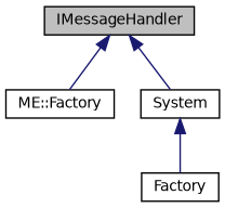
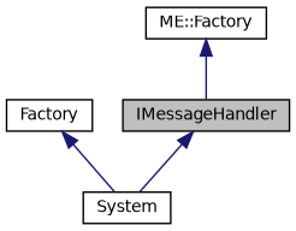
  digraph {
    node [color=black fillcolor=white fontname=Helvetica fontsize=10 shape=record style=filled]
    edge [color=midnightblue dir=back fontname=Helvetica fontsize=10 labelfontname=Helvetica labelfontsize=10 style=solid]
    n1 [fillcolor=grey75 fontcolor=black height=0.2 label=IMessageHandler width=0.4]
    n2 [height=0.2 label="ME::Factory" width=0.4]
    n3 [height=0.2 label=System width=0.4]
    n4 [height=0.2 label=Factory width=0.4]
-   n1 -> n2
+   n2 -> n1
    n1 -> n3
-   n3 -> n4
+   n4 -> n3
  }
